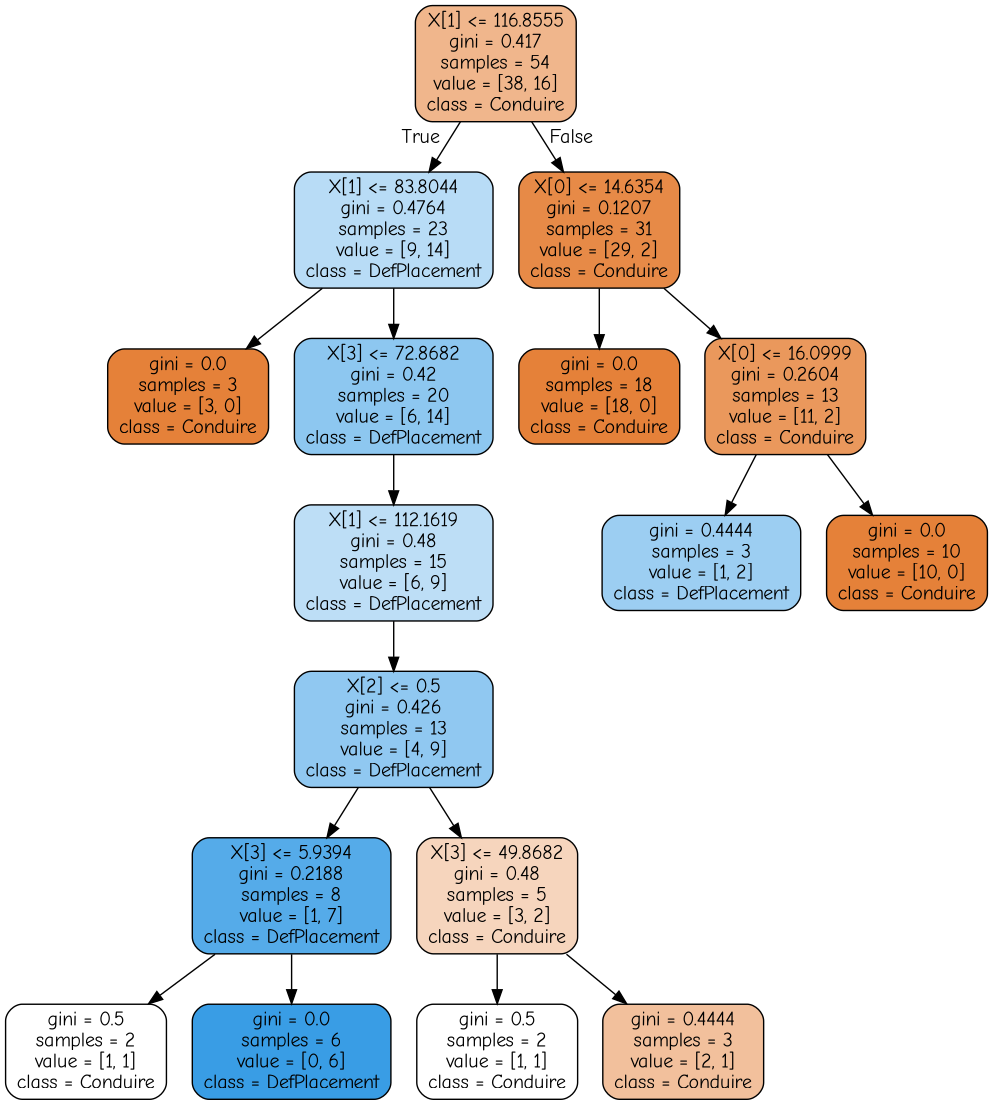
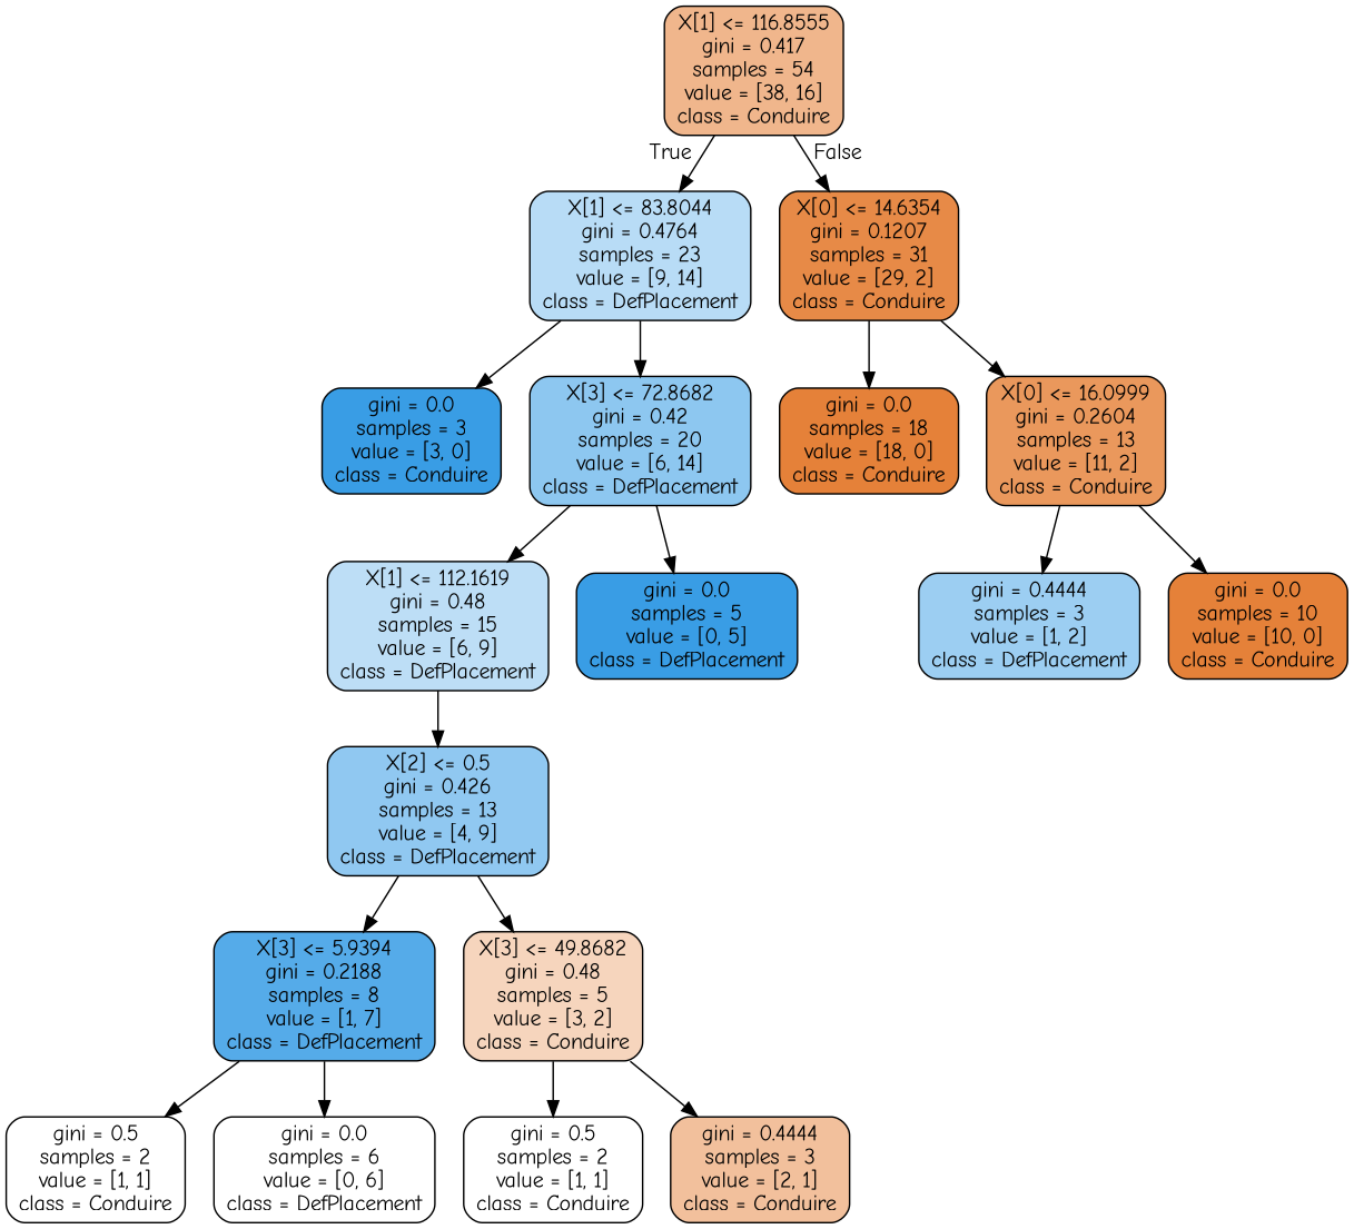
  digraph {
    fontname="Comic Neue"
    node [color=black fillcolor="#e58139ff" fontname="Comic Neue" shape=box style="filled, rounded"]
    edge [fontname="Comic Neue"]
    n1 [fillcolor="#e5813994" label="X[1] <= 116.8555\ngini = 0.417\nsamples = 54\nvalue = [38, 16]\nclass = Conduire"]
    n2 [fillcolor="#399de55b" label="X[1] <= 83.8044\ngini = 0.4764\nsamples = 23\nvalue = [9, 14]\nclass = DefPlacement"]
    n3 [fillcolor="#e58139ed" label="X[0] <= 14.6354\ngini = 0.1207\nsamples = 31\nvalue = [29, 2]\nclass = Conduire"]
-   n4 [label="gini = 0.0\nsamples = 3\nvalue = [3, 0]\nclass = Conduire"]
+   n4 [fillcolor="#399de5ff" label="gini = 0.0\nsamples = 3\nvalue = [3, 0]\nclass = Conduire"]
    n5 [fillcolor="#399de592" label="X[3] <= 72.8682\ngini = 0.42\nsamples = 20\nvalue = [6, 14]\nclass = DefPlacement"]
    n6 [label="gini = 0.0\nsamples = 18\nvalue = [18, 0]\nclass = Conduire"]
    n7 [fillcolor="#e58139d1" label="X[0] <= 16.0999\ngini = 0.2604\nsamples = 13\nvalue = [11, 2]\nclass = Conduire"]
    n8 [fillcolor="#399de555" label="X[1] <= 112.1619\ngini = 0.48\nsamples = 15\nvalue = [6, 9]\nclass = DefPlacement"]
+   n9 [fillcolor="#399de5ff" label="gini = 0.0\nsamples = 5\nvalue = [0, 5]\nclass = DefPlacement"]
    n10 [fillcolor="#399de58e" label="X[2] <= 0.5\ngini = 0.426\nsamples = 13\nvalue = [4, 9]\nclass = DefPlacement"]
    n11 [fillcolor="#399de5db" label="X[3] <= 5.9394\ngini = 0.2188\nsamples = 8\nvalue = [1, 7]\nclass = DefPlacement"]
    n12 [fillcolor="#e5813955" label="X[3] <= 49.8682\ngini = 0.48\nsamples = 5\nvalue = [3, 2]\nclass = Conduire"]
    n13 [fillcolor="#e5813900" label="gini = 0.5\nsamples = 2\nvalue = [1, 1]\nclass = Conduire"]
-   n14 [fillcolor="#399de5ff" label="gini = 0.0\nsamples = 6\nvalue = [0, 6]\nclass = DefPlacement"]
+   n14 [fillcolor="#e5813900" label="gini = 0.0\nsamples = 6\nvalue = [0, 6]\nclass = DefPlacement"]
    n15 [fillcolor="#e5813900" label="gini = 0.5\nsamples = 2\nvalue = [1, 1]\nclass = Conduire"]
    n16 [fillcolor="#e581397f" label="gini = 0.4444\nsamples = 3\nvalue = [2, 1]\nclass = Conduire"]
    n17 [fillcolor="#399de57f" label="gini = 0.4444\nsamples = 3\nvalue = [1, 2]\nclass = DefPlacement"]
    n18 [label="gini = 0.0\nsamples = 10\nvalue = [10, 0]\nclass = Conduire"]
    n1 -> n2 [headlabel=True labelangle=45 labeldistance=2.5]
    n1 -> n3 [headlabel=False labelangle=-45 labeldistance=2.5]
    n2 -> n4
    n2 -> n5
    n3 -> n6
    n3 -> n7
    n5 -> n8
+   n5 -> n9
    n7 -> n17
    n7 -> n18
    n8 -> n10
    n10 -> n11
    n10 -> n12
    n11 -> n13
    n11 -> n14
    n12 -> n15
    n12 -> n16
  }
